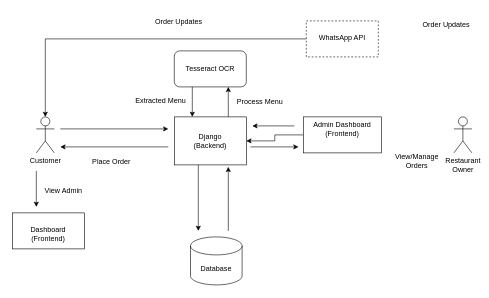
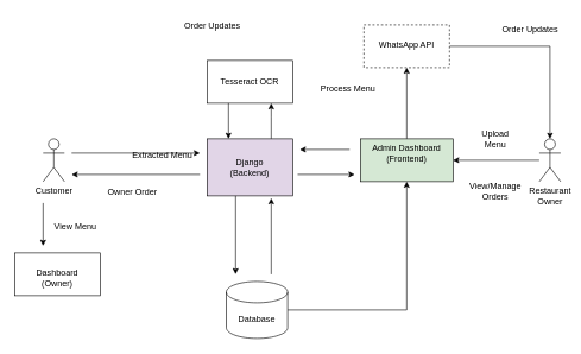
  <mxCell id="0" />
  <mxCell id="1" parent="0" />
+ <mxCell id="2" value="" style="edgeStyle=orthogonalEdgeStyle;rounded=0;orthogonalLoop=1;jettySize=auto;html=1;" edge="1" parent="1" source="3" target="9"><mxGeometry relative="1" as="geometry" /></mxCell>
  <mxCell id="3" value="Restaurant&lt;br&gt;Owner" style="shape=umlActor;verticalLabelPosition=bottom;verticalAlign=top;html=1;outlineConnect=0;" vertex="1" parent="1"><mxGeometry x="756" y="194" width="30" height="60" as="geometry" /></mxCell>
  <mxCell id="4" value="Customer" style="shape=umlActor;verticalLabelPosition=bottom;verticalAlign=top;html=1;outlineConnect=0;" vertex="1" parent="1"><mxGeometry x="60" y="194" width="30" height="60" as="geometry" /></mxCell>
  <mxCell id="5" value="" style="edgeStyle=orthogonalEdgeStyle;rounded=0;orthogonalLoop=1;jettySize=auto;html=1;" edge="1" parent="1" source="6" target="7"><mxGeometry relative="1" as="geometry"><Array as="points"><mxPoint x="380" y="164" /><mxPoint x="380" y="164" /></Array></mxGeometry></mxCell>
- <mxCell id="6" value="Django&lt;br&gt;(Backend)" style="rounded=0;whiteSpace=wrap;html=1;" vertex="1" parent="1"><mxGeometry x="290" y="194" width="120" height="80" as="geometry" /></mxCell>
- <mxCell id="7" value="Tesseract OCR" style="whiteSpace=wrap;html=1;rounded=1;" vertex="1" parent="1"><mxGeometry x="290" y="84" width="120" height="60" as="geometry" /></mxCell>
- <mxCell id="8" value="" style="edgeStyle=orthogonalEdgeStyle;rounded=0;orthogonalLoop=1;jettySize=auto;html=1;" edge="1" parent="1" source="9" target="6"><mxGeometry relative="1" as="geometry" /></mxCell>
- <mxCell id="9" value="Admin Dashboard&lt;br&gt;(Frontend)" style="whiteSpace=wrap;html=1;verticalAlign=top;" vertex="1" parent="1"><mxGeometry x="505" y="194" width="130" height="60" as="geometry" /></mxCell>
- <mxCell id="10" value="&lt;div&gt;&lt;br&gt;&lt;/div&gt;Dashboard&lt;br&gt;(Frontend)" style="whiteSpace=wrap;html=1;verticalAlign=top;" vertex="1" parent="1"><mxGeometry x="20" y="354" width="120" height="60" as="geometry" /></mxCell>
+ <mxCell id="6" value="Django&lt;br&gt;(Backend)" style="rounded=0;whiteSpace=wrap;html=1;fillColor=#e1d5e7;" vertex="1" parent="1"><mxGeometry x="290" y="194" width="120" height="80" as="geometry" /></mxCell>
+ <mxCell id="7" value="Tesseract OCR" style="whiteSpace=wrap;html=1;rounded=0;" vertex="1" parent="1"><mxGeometry x="290" y="84" width="120" height="60" as="geometry" /></mxCell>
+ <mxCell id="8" value="" style="edgeStyle=orthogonalEdgeStyle;rounded=0;orthogonalLoop=1;jettySize=auto;html=1;" edge="1" parent="1" source="9" target="25"><mxGeometry relative="1" as="geometry" /></mxCell>
+ <mxCell id="9" value="Admin Dashboard&lt;br&gt;(Frontend)" style="whiteSpace=wrap;html=1;verticalAlign=top;fillColor=#d5e8d4;" vertex="1" parent="1"><mxGeometry x="505" y="194" width="130" height="60" as="geometry" /></mxCell>
+ <mxCell id="10" value="&lt;div&gt;&lt;br&gt;&lt;/div&gt;Dashboard&lt;br&gt;(Owner)" style="whiteSpace=wrap;html=1;verticalAlign=top;" vertex="1" parent="1"><mxGeometry x="20" y="354" width="120" height="60" as="geometry" /></mxCell>
  <mxCell id="11" value="" style="endArrow=classic;html=1;rounded=0;exitX=0.25;exitY=1;exitDx=0;exitDy=0;entryX=0.25;entryY=0;entryDx=0;entryDy=0;" edge="1" parent="1" source="7" target="6"><mxGeometry width="50" height="50" relative="1" as="geometry"><mxPoint x="320" y="294" as="sourcePoint" /><mxPoint x="370" y="244" as="targetPoint" /></mxGeometry></mxCell>
+ <mxCell id="12" style="edgeStyle=orthogonalEdgeStyle;rounded=0;orthogonalLoop=1;jettySize=auto;html=1;entryX=0.5;entryY=1;entryDx=0;entryDy=0;" edge="1" parent="1" source="13" target="9"><mxGeometry relative="1" as="geometry" /></mxCell>
  <mxCell id="13" value="Database" style="shape=cylinder3;whiteSpace=wrap;html=1;boundedLbl=1;backgroundOutline=1;size=15;" vertex="1" parent="1"><mxGeometry x="317" y="394" width="86" height="80" as="geometry" /></mxCell>
  <mxCell id="14" value="" style="endArrow=classic;html=1;rounded=0;entryX=0.583;entryY=1.04;entryDx=0;entryDy=0;entryPerimeter=0;" edge="1" parent="1"><mxGeometry width="50" height="50" relative="1" as="geometry"><mxPoint x="380.04" y="384" as="sourcePoint" /><mxPoint x="380" y="277.2" as="targetPoint" /></mxGeometry></mxCell>
  <mxCell id="15" value="" style="endArrow=classic;html=1;rounded=0;exitX=0.25;exitY=1;exitDx=0;exitDy=0;" edge="1" parent="1"><mxGeometry width="50" height="50" relative="1" as="geometry"><mxPoint x="330" y="274" as="sourcePoint" /><mxPoint x="330" y="384" as="targetPoint" /></mxGeometry></mxCell>
  <mxCell id="16" value="" style="endArrow=classic;html=1;rounded=0;" edge="1" parent="1"><mxGeometry width="50" height="50" relative="1" as="geometry"><mxPoint x="100" y="214" as="sourcePoint" /><mxPoint x="280" y="214" as="targetPoint" /></mxGeometry></mxCell>
  <mxCell id="17" value="" style="endArrow=classic;html=1;rounded=0;" edge="1" parent="1"><mxGeometry width="50" height="50" relative="1" as="geometry"><mxPoint x="280" y="244" as="sourcePoint" /><mxPoint x="100" y="244" as="targetPoint" /></mxGeometry></mxCell>
  <mxCell id="18" value="" style="endArrow=classic;html=1;rounded=0;" edge="1" parent="1"><mxGeometry width="50" height="50" relative="1" as="geometry"><mxPoint x="60" y="284" as="sourcePoint" /><mxPoint x="60" y="344" as="targetPoint" /></mxGeometry></mxCell>
- <mxCell id="19" value="View Admin" style="text;html=1;align=center;verticalAlign=middle;resizable=0;points=[];autosize=1;strokeColor=none;fillColor=none;" vertex="1" parent="1"><mxGeometry x="65" y="302" width="80" height="30" as="geometry" /></mxCell>
+ <mxCell id="19" value="View Menu" style="text;html=1;align=center;verticalAlign=middle;resizable=0;points=[];autosize=1;strokeColor=none;fillColor=none;" vertex="1" parent="1"><mxGeometry x="65" y="302" width="80" height="30" as="geometry" /></mxCell>
+ <mxCell id="20" value="Upload&lt;br&gt;Menu" style="text;html=1;align=center;verticalAlign=middle;resizable=0;points=[];autosize=1;strokeColor=none;fillColor=none;" vertex="1" parent="1"><mxGeometry x="664" y="174" width="60" height="40" as="geometry" /></mxCell>
  <mxCell id="21" value="" style="endArrow=classic;html=1;rounded=0;exitX=0;exitY=0.5;exitDx=0;exitDy=0;" edge="1" parent="1"><mxGeometry width="50" height="50" relative="1" as="geometry"><mxPoint x="490" y="209" as="sourcePoint" /><mxPoint x="420" y="209" as="targetPoint" /></mxGeometry></mxCell>
  <mxCell id="22" value="" style="endArrow=classic;html=1;rounded=0;" edge="1" parent="1"><mxGeometry width="50" height="50" relative="1" as="geometry"><mxPoint x="417" y="244" as="sourcePoint" /><mxPoint x="497" y="244" as="targetPoint" /></mxGeometry></mxCell>
- <mxCell id="23" value="Place Order" style="text;html=1;align=center;verticalAlign=middle;resizable=0;points=[];autosize=1;strokeColor=none;fillColor=none;" vertex="1" parent="1"><mxGeometry x="140" y="254" width="90" height="30" as="geometry" /></mxCell>
+ <mxCell id="23" value="Owner Order" style="text;html=1;align=center;verticalAlign=middle;resizable=0;points=[];autosize=1;strokeColor=none;fillColor=none;" vertex="1" parent="1"><mxGeometry x="140" y="254" width="90" height="30" as="geometry" /></mxCell>
+ <mxCell id="24" style="edgeStyle=orthogonalEdgeStyle;rounded=0;orthogonalLoop=1;jettySize=auto;html=1;" edge="1" parent="1" source="25" target="3"><mxGeometry relative="1" as="geometry" /></mxCell>
  <mxCell id="25" value="&lt;br&gt;WhatsApp API&lt;div&gt;&lt;br&gt;&lt;/div&gt;" style="whiteSpace=wrap;html=1;verticalAlign=top;dashed=1;" vertex="1" parent="1"><mxGeometry x="510" y="34" width="120" height="60" as="geometry" /></mxCell>
- <mxCell id="26" style="edgeStyle=orthogonalEdgeStyle;rounded=0;orthogonalLoop=1;jettySize=auto;html=1;exitX=0;exitY=0.5;exitDx=0;exitDy=0;entryX=0.5;entryY=0;entryDx=0;entryDy=0;entryPerimeter=0;" edge="1" parent="1" source="25" target="4"><mxGeometry relative="1" as="geometry"><Array as="points"><mxPoint x="510" y="64" /><mxPoint x="75" y="64" /></Array></mxGeometry></mxCell>
  <mxCell id="27" value="Order Updates" style="text;html=1;align=center;verticalAlign=middle;resizable=0;points=[];autosize=1;strokeColor=none;fillColor=none;" vertex="1" parent="1"><mxGeometry x="247" y="20" width="100" height="30" as="geometry" /></mxCell>
  <mxCell id="28" value="Order Updates" style="text;html=1;align=center;verticalAlign=middle;resizable=0;points=[];autosize=1;strokeColor=none;fillColor=none;" vertex="1" parent="1"><mxGeometry x="693" y="25" width="100" height="30" as="geometry" /></mxCell>
- <mxCell id="29" value="Process Menu&amp;nbsp;" style="text;html=1;align=center;verticalAlign=middle;resizable=0;points=[];autosize=1;strokeColor=none;fillColor=none;" vertex="1" parent="1"><mxGeometry x="384" y="154" width="100" height="30" as="geometry" /></mxCell>
- <mxCell id="30" value="Extracted Menu" style="text;html=1;align=center;verticalAlign=middle;resizable=0;points=[];autosize=1;strokeColor=none;fillColor=none;" vertex="1" parent="1"><mxGeometry x="212" y="152" width="110" height="30" as="geometry" /></mxCell>
+ <mxCell id="29" value="Process Menu&amp;nbsp;" style="text;html=1;align=center;verticalAlign=middle;resizable=0;points=[];autosize=1;strokeColor=none;fillColor=none;" vertex="1" parent="1"><mxGeometry x="439" y="109" width="100" height="30" as="geometry" /></mxCell>
+ <mxCell id="30" value="Extracted Menu" style="text;html=1;align=center;verticalAlign=middle;resizable=0;points=[];autosize=1;strokeColor=none;fillColor=none;" vertex="1" parent="1"><mxGeometry x="172" y="202" width="110" height="30" as="geometry" /></mxCell>
  <mxCell id="31" value="View/Manage&lt;br&gt;Orders" style="text;html=1;align=center;verticalAlign=middle;resizable=0;points=[];autosize=1;strokeColor=none;fillColor=none;" vertex="1" parent="1"><mxGeometry x="644" y="248" width="100" height="40" as="geometry" /></mxCell>
